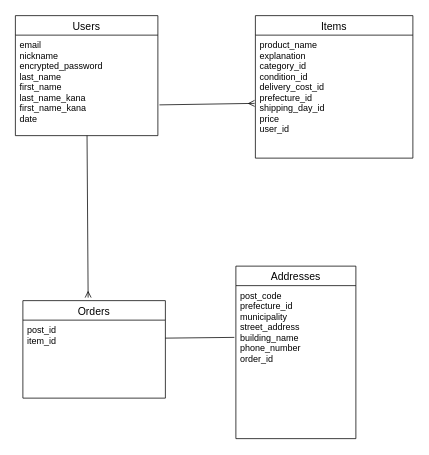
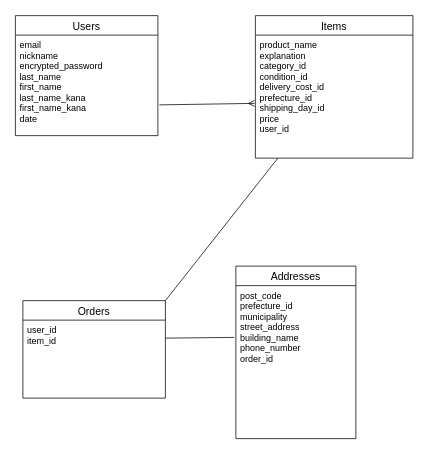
  <mxCell id="0" />
  <mxCell id="1" parent="0" />
- <mxCell id="2" style="edgeStyle=none;html=1;entryX=0.458;entryY=-0.031;entryDx=0;entryDy=0;entryPerimeter=0;endArrow=ERmany;endFill=0;" parent="1" source="3" target="8" edge="1"><mxGeometry relative="1" as="geometry"><mxPoint x="115" y="320" as="targetPoint" /></mxGeometry></mxCell>
  <mxCell id="3" value="Users" style="swimlane;fontStyle=0;childLayout=stackLayout;horizontal=1;startSize=26;horizontalStack=0;resizeParent=1;resizeParentMax=0;resizeLast=0;collapsible=1;marginBottom=0;align=center;fontSize=14;" parent="1" vertex="1"><mxGeometry x="20" y="20" width="190" height="160" as="geometry" /></mxCell>
  <mxCell id="4" value="email&#10;nickname&#10;encrypted_password&#10;last_name&#10;first_name&#10;last_name_kana&#10;first_name_kana&#10;date" style="text;strokeColor=none;fillColor=none;spacingLeft=4;spacingRight=4;overflow=hidden;rotatable=0;points=[[0,0.5],[1,0.5]];portConstraint=eastwest;fontSize=12;" parent="3" vertex="1"><mxGeometry y="26" width="190" height="134" as="geometry" /></mxCell>
+ <mxCell id="5" style="edgeStyle=none;html=1;entryX=1;entryY=0;entryDx=0;entryDy=0;startArrow=none;startFill=0;endArrow=none;endFill=0;" parent="1" source="6" target="8" edge="1"><mxGeometry relative="1" as="geometry" /></mxCell>
  <mxCell id="6" value="Items" style="swimlane;fontStyle=0;childLayout=stackLayout;horizontal=1;startSize=26;horizontalStack=0;resizeParent=1;resizeParentMax=0;resizeLast=0;collapsible=1;marginBottom=0;align=center;fontSize=14;" parent="1" vertex="1"><mxGeometry x="340" y="20" width="210" height="190" as="geometry" /></mxCell>
  <mxCell id="7" value="product_name&#10;explanation&#10;category_id&#10;condition_id&#10;delivery_cost_id&#10;prefecture_id&#10;shipping_day_id&#10;price&#10;user_id" style="text;strokeColor=none;fillColor=none;spacingLeft=4;spacingRight=4;overflow=hidden;rotatable=0;points=[[0,0.5],[1,0.5]];portConstraint=eastwest;fontSize=12;" parent="6" vertex="1"><mxGeometry y="26" width="210" height="164" as="geometry" /></mxCell>
  <mxCell id="8" value="Orders" style="swimlane;fontStyle=0;childLayout=stackLayout;horizontal=1;startSize=26;horizontalStack=0;resizeParent=1;resizeParentMax=0;resizeLast=0;collapsible=1;marginBottom=0;align=center;fontSize=14;" parent="1" vertex="1"><mxGeometry x="30" y="400" width="190" height="130" as="geometry" /></mxCell>
- <mxCell id="9" value="post_id&#10;item_id" style="text;strokeColor=none;fillColor=none;spacingLeft=4;spacingRight=4;overflow=hidden;rotatable=0;points=[[0,0.5],[1,0.5]];portConstraint=eastwest;fontSize=12;" parent="8" vertex="1"><mxGeometry y="26" width="190" height="104" as="geometry" /></mxCell>
+ <mxCell id="9" value="user_id&#10;item_id" style="text;strokeColor=none;fillColor=none;spacingLeft=4;spacingRight=4;overflow=hidden;rotatable=0;points=[[0,0.5],[1,0.5]];portConstraint=eastwest;fontSize=12;" parent="8" vertex="1"><mxGeometry y="26" width="190" height="104" as="geometry" /></mxCell>
  <mxCell id="10" value="Addresses" style="swimlane;fontStyle=0;childLayout=stackLayout;horizontal=1;startSize=26;horizontalStack=0;resizeParent=1;resizeParentMax=0;resizeLast=0;collapsible=1;marginBottom=0;align=center;fontSize=14;" parent="1" vertex="1"><mxGeometry x="314" y="354" width="160" height="230" as="geometry" /></mxCell>
  <mxCell id="11" value="post_code&#10;prefecture_id&#10;municipality&#10;street_address&#10;building_name&#10;phone_number&#10;order_id&#10;&#10;" style="text;strokeColor=none;fillColor=none;spacingLeft=4;spacingRight=4;overflow=hidden;rotatable=0;points=[[0,0.5],[1,0.5]];portConstraint=eastwest;fontSize=12;" parent="10" vertex="1"><mxGeometry y="26" width="160" height="204" as="geometry" /></mxCell>
  <mxCell id="12" style="edgeStyle=none;html=1;entryX=-0.006;entryY=0.33;entryDx=0;entryDy=0;entryPerimeter=0;endArrow=ERmany;endFill=0;exitX=1.011;exitY=0.694;exitDx=0;exitDy=0;exitPerimeter=0;" parent="1" source="4" edge="1"><mxGeometry relative="1" as="geometry"><mxPoint x="210" y="206.097" as="sourcePoint" /><mxPoint x="338.92" y="137.02" as="targetPoint" /></mxGeometry></mxCell>
  <mxCell id="13" style="edgeStyle=none;html=1;endArrow=none;endFill=0;" parent="1" edge="1"><mxGeometry relative="1" as="geometry"><mxPoint x="220" y="450" as="sourcePoint" /><mxPoint x="312" y="449" as="targetPoint" /></mxGeometry></mxCell>
